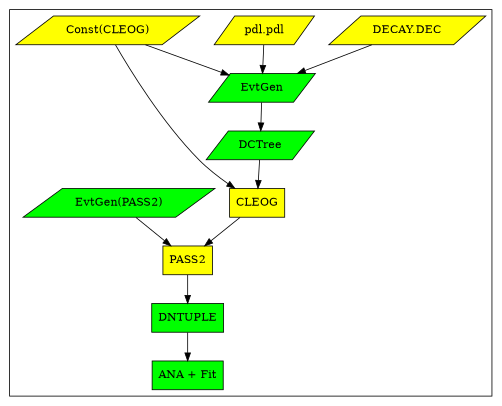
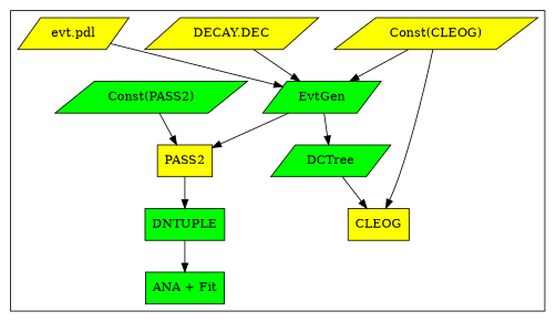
  digraph {
    node [fillcolor=green shape=parallelogram style=filled]
    EvtGen
    DCTree
    "DECAY.DEC" [fillcolor=yellow]
-   "evt.pdl" [fillcolor=yellow label="pdl.pdl"]
+   "evt.pdl" [fillcolor=yellow]
    CLEOG [fillcolor=yellow shape=box]
    "Const(CLEOG)" [fillcolor=yellow]
    PASS2 [fillcolor=yellow shape=box]
-   "Const(PASS2)" [label="EvtGen(PASS2)"]
+   "Const(PASS2)"
    DNTUPLE [shape=box]
    "ANA + Fit" [shape=box]
    subgraph cluster_1 {
      EvtGen
      DCTree
      "DECAY.DEC"
      "evt.pdl"
      CLEOG
      "Const(CLEOG)"
      PASS2
      "Const(PASS2)"
      DNTUPLE
      "ANA + Fit"
    }
    EvtGen -> DCTree
    DCTree -> CLEOG
    "DECAY.DEC" -> EvtGen
    "evt.pdl" -> EvtGen
-   CLEOG -> PASS2
+   EvtGen -> PASS2
    "Const(CLEOG)" -> EvtGen
    "Const(CLEOG)" -> CLEOG
    PASS2 -> DNTUPLE
    "Const(PASS2)" -> PASS2
    DNTUPLE -> "ANA + Fit"
  }
